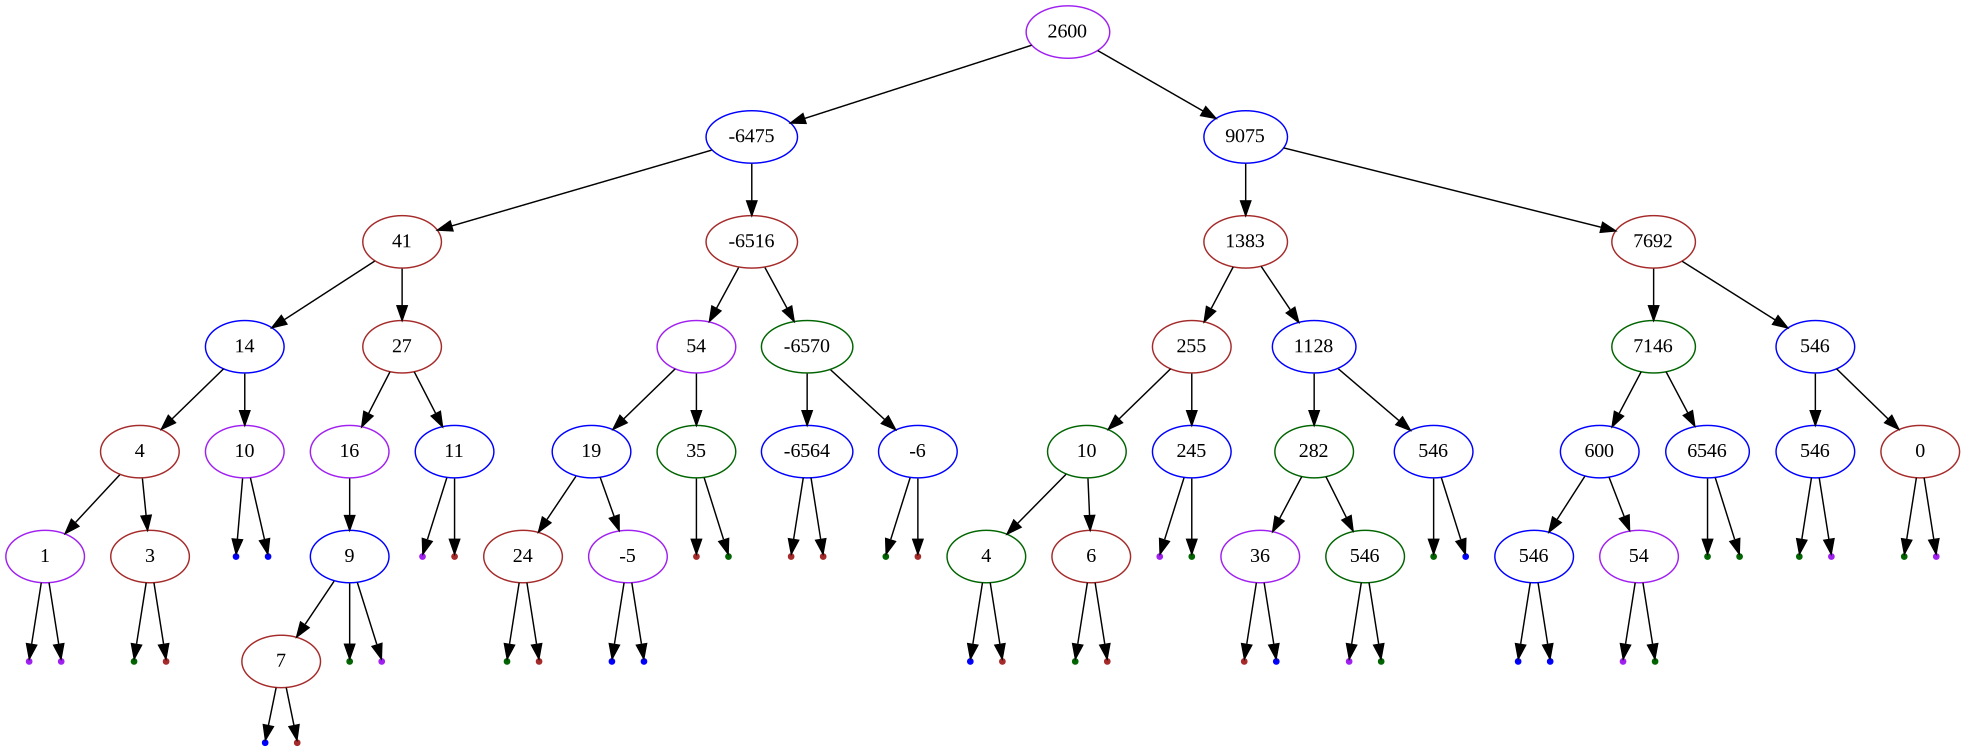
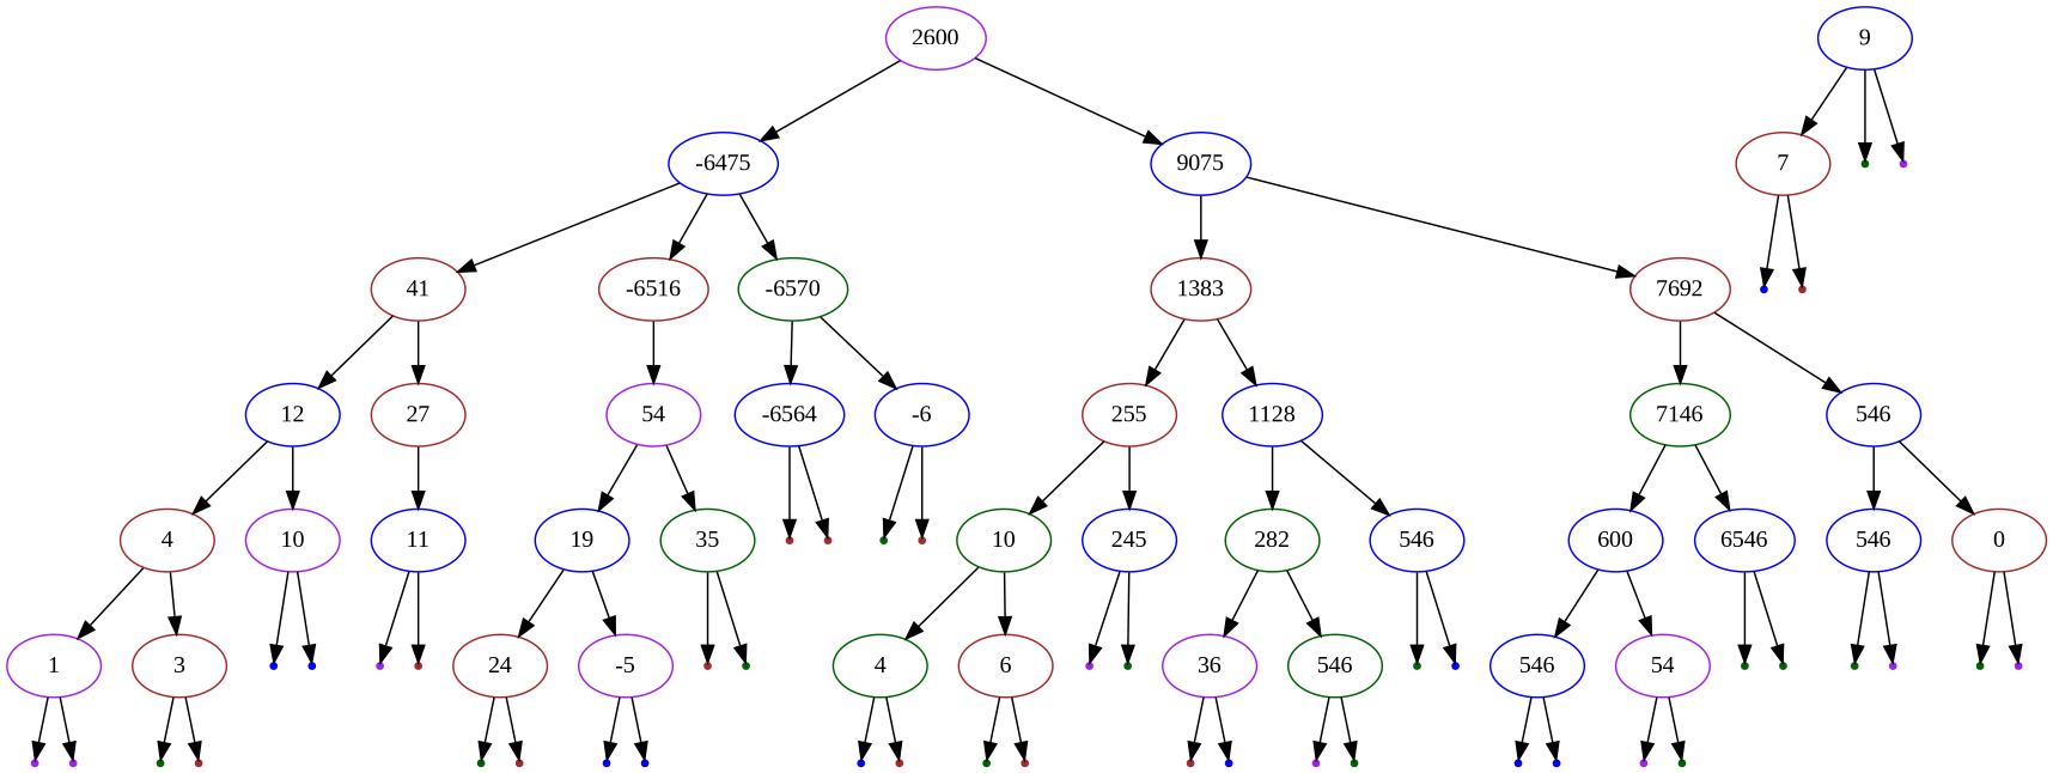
  digraph {
    fontname="Liberation Serif"
    node [color=blue fontname="Liberation Serif" shape=point]
    edge [fontname="Liberation Serif"]
    n1 [color=purple label=2600 shape=""]
    n2 [label=-6475 shape=""]
    n3 [label=9075 shape=""]
    n4 [color=brown label=41 shape=""]
    n5 [color=brown label=-6516 shape=""]
    n6 [color=brown label=1383 shape=""]
    n7 [color=brown label=7692 shape=""]
-   n8 [label=14 shape=""]
+   n8 [label=12 shape=""]
    n9 [color=brown label=27 shape=""]
    n10 [color=purple label=54 shape=""]
    n11 [color=darkgreen label=-6570 shape=""]
    n12 [color=brown label=4 shape=""]
    n13 [color=purple label=10 shape=""]
-   n14 [color=purple label=16 shape=""]
    n15 [label=11 shape=""]
    n16 [color=purple label=1 shape=""]
    n17 [color=brown label=3 shape=""]
    null12
    null13
    null6 [color=purple]
    null7 [color=purple]
    null9 [color=darkgreen]
    null10 [color=brown]
    n24 [label=9 shape=""]
    null23 [color=purple]
    null24 [color=brown]
    n27 [color=brown label=7 shape=""]
    null17
    null18 [color=brown]
    null20 [color=darkgreen]
    null21 [color=purple]
    n32 [label=19 shape=""]
    n33 [color=darkgreen label=35 shape=""]
    n34 [label=-6564 shape=""]
    n35 [label=-6 shape=""]
    n36 [color=brown label=24 shape=""]
    n37 [color=purple label=-5 shape=""]
    null35 [color=brown]
    null36 [color=darkgreen]
    null29 [color=darkgreen]
    null30 [color=brown]
    null32
    null33
    null39 [color=brown]
    null40 [color=brown]
    null42 [color=darkgreen]
    null43 [color=brown]
    n48 [color=brown label=255 shape=""]
    n49 [label=1128 shape=""]
    n50 [color=darkgreen label=7146 shape=""]
    n51 [label=546 shape=""]
    n52 [color=darkgreen label=10 shape=""]
    n53 [label=245 shape=""]
    n54 [color=darkgreen label=282 shape=""]
    n55 [label=546 shape=""]
    n56 [color=darkgreen label=4 shape=""]
    n57 [color=brown label=6 shape=""]
    null55 [color=purple]
    null56 [color=darkgreen]
    null49
    null50 [color=brown]
    null52 [color=darkgreen]
    null53 [color=brown]
    n64 [color=purple label=36 shape=""]
    n65 [color=darkgreen label=546 shape=""]
    null66 [color=darkgreen]
    null67
    null60 [color=brown]
    null61
    null63 [color=purple]
    null64 [color=darkgreen]
    n72 [label=600 shape=""]
    n73 [label=6546 shape=""]
    n74 [label=546 shape=""]
    n75 [color=brown label=0 shape=""]
    n76 [label=546 shape=""]
    n77 [color=purple label=54 shape=""]
    null78 [color=darkgreen]
    null79 [color=darkgreen]
    null72
    null73
    null75 [color=purple]
    null76 [color=darkgreen]
    null82 [color=darkgreen]
    null83 [color=purple]
    null85 [color=darkgreen]
    null86 [color=purple]
    n1 -> n2
    n1 -> n3
    n2 -> n4
    n2 -> n5
    n3 -> n6
    n3 -> n7
    n4 -> n8
    n4 -> n9
    n5 -> n10
-   n5 -> n11
+   n2 -> n11
    n6 -> n48
    n6 -> n49
    n7 -> n50
    n7 -> n51
    n8 -> n12
    n8 -> n13
-   n9 -> n14
    n9 -> n15
    n10 -> n32
    n10 -> n33
    n11 -> n34
    n11 -> n35
    n12 -> n16
    n12 -> n17
    n13 -> null12
    n13 -> null13
-   n14 -> n24
    n15 -> null23
    n15 -> null24
    n16 -> null6
    n16 -> null7
    n17 -> null9
    n17 -> null10
    n24 -> n27
    n24 -> null20
    n24 -> null21
    n27 -> null17
    n27 -> null18
    n32 -> n36
    n32 -> n37
    n33 -> null35
    n33 -> null36
    n34 -> null39
    n34 -> null40
    n35 -> null42
    n35 -> null43
    n36 -> null29
    n36 -> null30
    n37 -> null32
    n37 -> null33
    n48 -> n52
    n48 -> n53
    n49 -> n54
    n49 -> n55
    n50 -> n72
    n50 -> n73
    n51 -> n74
    n51 -> n75
    n52 -> n56
    n52 -> n57
    n53 -> null55
    n53 -> null56
    n54 -> n64
    n54 -> n65
    n55 -> null66
    n55 -> null67
    n56 -> null49
    n56 -> null50
    n57 -> null52
    n57 -> null53
    n64 -> null60
    n64 -> null61
    n65 -> null63
    n65 -> null64
    n72 -> n76
    n72 -> n77
    n73 -> null78
    n73 -> null79
    n74 -> null82
    n74 -> null83
    n75 -> null85
    n75 -> null86
    n76 -> null72
    n76 -> null73
    n77 -> null75
    n77 -> null76
  }
